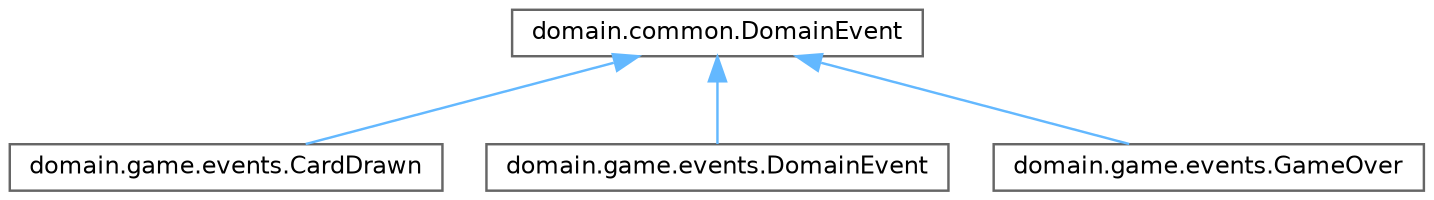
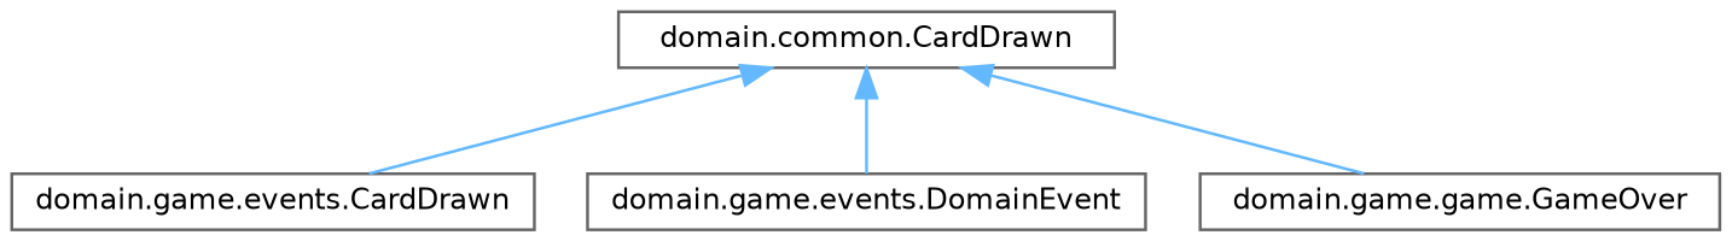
  digraph {
    rankdir=TB
    node [color=grey40 fillcolor=white fontname=Helvetica fontsize=10 shape=box style=filled]
    edge [color=steelblue1 dir=back fontname=Helvetica fontsize=10 labelfontname=Helvetica labelfontsize=10 style=solid]
-   n1 [height=0.2 label="domain.common.DomainEvent" width=0.4]
+   n1 [height=0.2 label="domain.common.CardDrawn" width=0.4]
    n2 [height=0.2 label="domain.game.events.CardDrawn" width=0.4]
    n3 [height=0.2 label="domain.game.events.DomainEvent" width=0.4]
-   n4 [height=0.2 label="domain.game.events.GameOver" width=0.4]
+   n4 [height=0.2 label="domain.game.game.GameOver" width=0.4]
    n1 -> n2
    n1 -> n3
    n1 -> n4
  }
